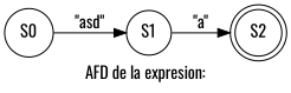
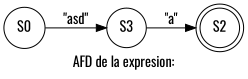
  digraph {
    label="AFD de la expresion:"
    rankdir=LR
    fontname=Oswald
    node [shape=circle fontname=Oswald]
    edge [fontname=Oswald]
    n1 [label=S0]
-   n2 [label=S1]
+   n2 [label=S3]
    n3 [label=S2 shape=doublecircle]
    n1 -> n2 [label="\"asd\""]
    n2 -> n3 [label="\"a\""]
  }
